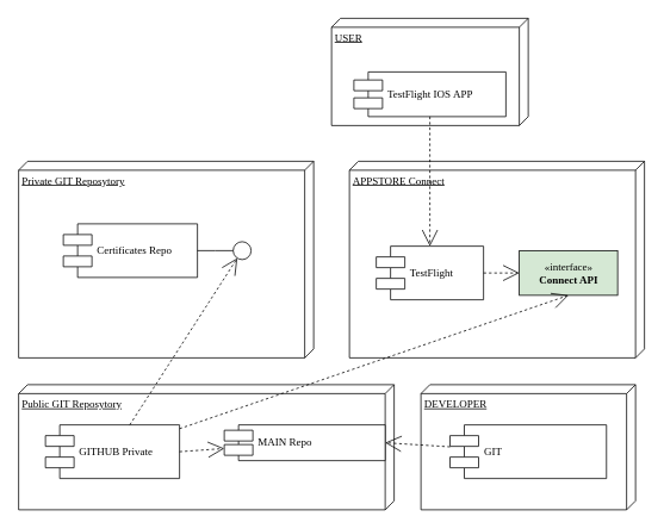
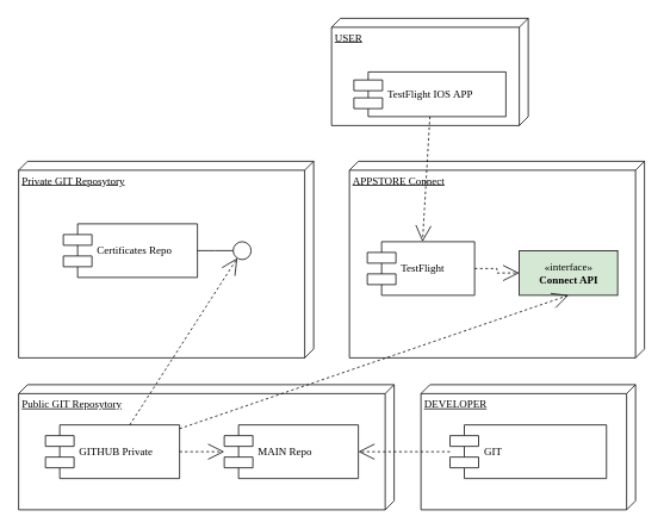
  <mxCell id="0" />
  <mxCell id="1" parent="0" />
  <mxCell id="2" value="Private GIT Reposytory" style="verticalAlign=top;align=left;spacingTop=8;spacingLeft=2;spacingRight=12;shape=cube;size=10;direction=south;fontStyle=4;html=1;rounded=0;shadow=0;comic=0;labelBackgroundColor=none;strokeWidth=1;fontFamily=Verdana;fontSize=12" parent="1" vertex="1"><mxGeometry x="20" y="180" width="330" height="220" as="geometry" /></mxCell>
  <mxCell id="3" value="APPSTORE Connect" style="verticalAlign=top;align=left;spacingTop=8;spacingLeft=2;spacingRight=12;shape=cube;size=10;direction=south;fontStyle=4;html=1;rounded=0;shadow=0;comic=0;labelBackgroundColor=none;strokeWidth=1;fontFamily=Verdana;fontSize=12" parent="1" vertex="1"><mxGeometry x="390" y="180" width="330" height="220" as="geometry" /></mxCell>
  <mxCell id="4" value="Public GIT Reposytory" style="verticalAlign=top;align=left;spacingTop=8;spacingLeft=2;spacingRight=12;shape=cube;size=10;direction=south;fontStyle=4;html=1;rounded=0;shadow=0;comic=0;labelBackgroundColor=none;strokeWidth=1;fontFamily=Verdana;fontSize=12" parent="1" vertex="1"><mxGeometry x="20" y="430" width="420" height="140" as="geometry" /></mxCell>
  <mxCell id="5" value="Certificates Repo" style="shape=component;align=left;spacingLeft=36;rounded=0;shadow=0;comic=0;labelBackgroundColor=none;strokeWidth=1;fontFamily=Verdana;fontSize=12;html=1;" parent="1" vertex="1"><mxGeometry x="70" y="250" width="150" height="60" as="geometry" /></mxCell>
  <mxCell id="6" value="" style="ellipse;whiteSpace=wrap;html=1;rounded=0;shadow=0;comic=0;labelBackgroundColor=none;strokeWidth=1;fontFamily=Verdana;fontSize=12;align=center;" parent="1" vertex="1"><mxGeometry x="260" y="270" width="20" height="20" as="geometry" /></mxCell>
- <mxCell id="7" value="TestFlight" style="shape=component;align=left;spacingLeft=36;rounded=0;shadow=0;comic=0;labelBackgroundColor=none;strokeWidth=1;fontFamily=Verdana;fontSize=12;html=1;" parent="1" vertex="1"><mxGeometry x="420" y="275" width="120" height="60" as="geometry" /></mxCell>
+ <mxCell id="7" value="TestFlight" style="shape=component;align=left;spacingLeft=36;rounded=0;shadow=0;comic=0;labelBackgroundColor=none;strokeWidth=1;fontFamily=Verdana;fontSize=12;html=1;" parent="1" vertex="1"><mxGeometry x="410" y="270" width="120" height="60" as="geometry" /></mxCell>
  <mxCell id="8" value="«interface»&lt;br&gt;&lt;b&gt;Connect API&lt;/b&gt;" style="html=1;rounded=0;shadow=0;comic=0;labelBackgroundColor=none;strokeWidth=1;fontFamily=Verdana;fontSize=12;align=center;fillColor=#d5e8d4;" parent="1" vertex="1"><mxGeometry x="580" y="280" width="110" height="50" as="geometry" /></mxCell>
  <mxCell id="9" value="GITHUB Private" style="shape=component;align=left;spacingLeft=36;rounded=0;shadow=0;comic=0;labelBackgroundColor=none;strokeWidth=1;fontFamily=Verdana;fontSize=12;html=1;" parent="1" vertex="1"><mxGeometry x="50" y="475" width="150" height="60" as="geometry" /></mxCell>
  <mxCell id="10" style="edgeStyle=none;rounded=0;html=1;dashed=1;labelBackgroundColor=none;startArrow=none;startFill=0;startSize=8;endArrow=open;endFill=0;endSize=16;fontFamily=Verdana;fontSize=12;" parent="1" source="9" target="6" edge="1"><mxGeometry relative="1" as="geometry" /></mxCell>
  <mxCell id="11" style="edgeStyle=elbowEdgeStyle;rounded=0;html=1;labelBackgroundColor=none;startArrow=none;startFill=0;startSize=8;endArrow=none;endFill=0;endSize=16;fontFamily=Verdana;fontSize=12;" parent="1" source="6" target="5" edge="1"><mxGeometry relative="1" as="geometry" /></mxCell>
  <mxCell id="12" style="edgeStyle=orthogonalEdgeStyle;rounded=0;html=1;dashed=1;labelBackgroundColor=none;startArrow=none;startFill=0;startSize=8;endArrow=open;endFill=0;endSize=16;fontFamily=Verdana;fontSize=12;" parent="1" source="7" target="8" edge="1"><mxGeometry relative="1" as="geometry" /></mxCell>
- <mxCell id="13" value="MAIN Repo" style="shape=component;align=left;spacingLeft=36;rounded=0;shadow=0;comic=0;labelBackgroundColor=none;strokeWidth=1;fontFamily=Verdana;fontSize=12;html=1;" vertex="1" parent="1"><mxGeometry x="250" y="475" width="180" height="40" as="geometry" /></mxCell>
+ <mxCell id="13" value="MAIN Repo" style="shape=component;align=left;spacingLeft=36;rounded=0;shadow=0;comic=0;labelBackgroundColor=none;strokeWidth=1;fontFamily=Verdana;fontSize=12;html=1;" vertex="1" parent="1"><mxGeometry x="250" y="475" width="150" height="60" as="geometry" /></mxCell>
  <mxCell id="14" style="edgeStyle=none;rounded=0;html=1;dashed=1;labelBackgroundColor=none;startArrow=none;startFill=0;startSize=8;endArrow=open;endFill=0;endSize=16;fontFamily=Verdana;fontSize=12;exitX=1;exitY=0.5;exitDx=0;exitDy=0;" edge="1" parent="1" source="9" target="13"><mxGeometry relative="1" as="geometry"><mxPoint x="127.041" y="485" as="sourcePoint" /><mxPoint x="72.564" y="279.666" as="targetPoint" /></mxGeometry></mxCell>
  <mxCell id="15" style="edgeStyle=none;rounded=0;html=1;dashed=1;labelBackgroundColor=none;startArrow=none;startFill=0;startSize=8;endArrow=open;endFill=0;endSize=16;fontFamily=Verdana;fontSize=12;entryX=0.5;entryY=1;entryDx=0;entryDy=0;" edge="1" parent="1" source="9" target="8"><mxGeometry relative="1" as="geometry"><mxPoint x="287.041" y="485" as="sourcePoint" /><mxPoint x="232.564" y="279.666" as="targetPoint" /></mxGeometry></mxCell>
  <mxCell id="16" value="USER" style="verticalAlign=top;align=left;spacingTop=8;spacingLeft=2;spacingRight=12;shape=cube;size=10;direction=south;fontStyle=4;html=1;rounded=0;shadow=0;comic=0;labelBackgroundColor=none;strokeWidth=1;fontFamily=Verdana;fontSize=12" vertex="1" parent="1"><mxGeometry x="370" y="20" width="220" height="120" as="geometry" /></mxCell>
  <mxCell id="17" value="TestFlight IOS APP" style="shape=component;align=left;spacingLeft=36;rounded=0;shadow=0;comic=0;labelBackgroundColor=none;strokeWidth=1;fontFamily=Verdana;fontSize=12;html=1;" vertex="1" parent="1"><mxGeometry x="395" y="80" width="170" height="50" as="geometry" /></mxCell>
  <mxCell id="18" style="edgeStyle=none;rounded=0;html=1;dashed=1;labelBackgroundColor=none;startArrow=none;startFill=0;startSize=8;endArrow=open;endFill=0;endSize=16;fontFamily=Verdana;fontSize=12;exitX=0.5;exitY=1;exitDx=0;exitDy=0;" edge="1" parent="1" source="17" target="7"><mxGeometry relative="1" as="geometry"><mxPoint x="355" y="485" as="sourcePoint" /><mxPoint x="645" y="340" as="targetPoint" /></mxGeometry></mxCell>
  <mxCell id="19" value="DEVELOPER" style="verticalAlign=top;align=left;spacingTop=8;spacingLeft=2;spacingRight=12;shape=cube;size=10;direction=south;fontStyle=4;html=1;rounded=0;shadow=0;comic=0;labelBackgroundColor=none;strokeWidth=1;fontFamily=Verdana;fontSize=12" vertex="1" parent="1"><mxGeometry x="470" y="430" width="240" height="140" as="geometry" /></mxCell>
  <mxCell id="20" value="GIT" style="shape=component;align=left;spacingLeft=36;rounded=0;shadow=0;comic=0;labelBackgroundColor=none;strokeWidth=1;fontFamily=Verdana;fontSize=12;html=1;" vertex="1" parent="1"><mxGeometry x="502.5" y="475" width="175" height="60" as="geometry" /></mxCell>
  <mxCell id="21" style="edgeStyle=none;rounded=0;html=1;dashed=1;labelBackgroundColor=none;startArrow=none;startFill=0;startSize=8;endArrow=open;endFill=0;endSize=16;fontFamily=Verdana;fontSize=12;entryX=1;entryY=0.5;entryDx=0;entryDy=0;" edge="1" parent="1" source="20" target="13"><mxGeometry relative="1" as="geometry"><mxPoint x="210" y="489.265" as="sourcePoint" /><mxPoint x="645" y="340" as="targetPoint" /></mxGeometry></mxCell>
